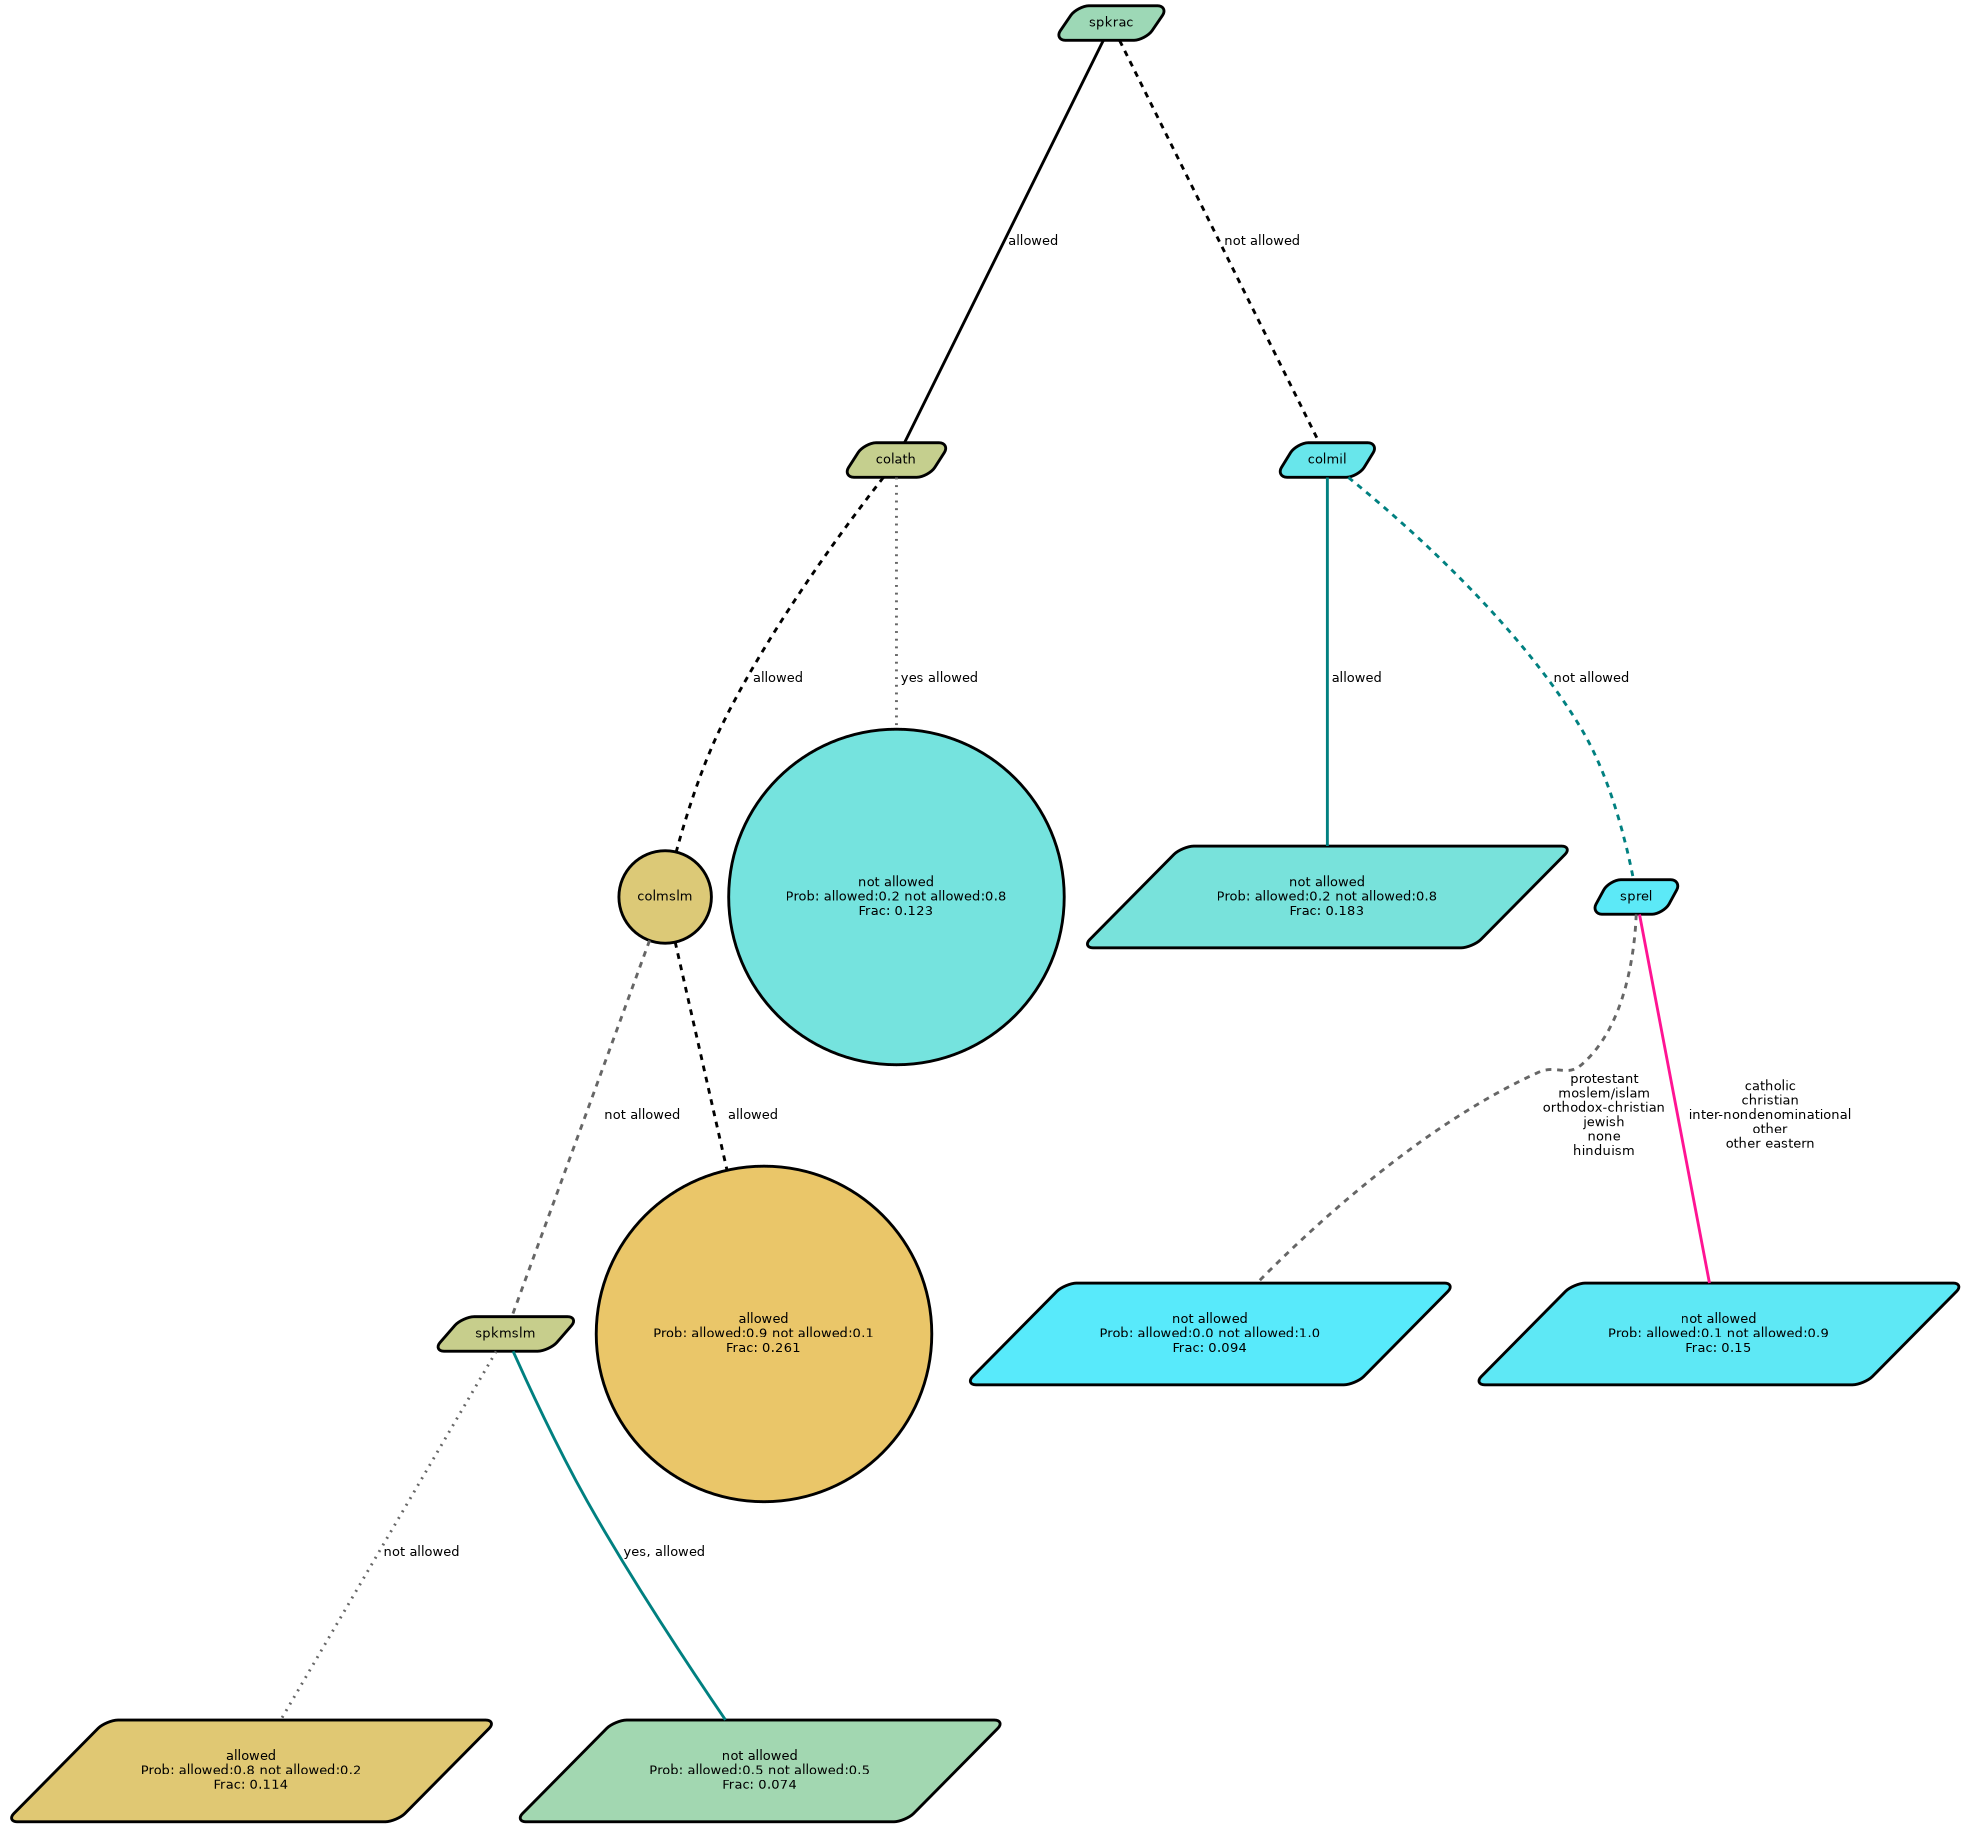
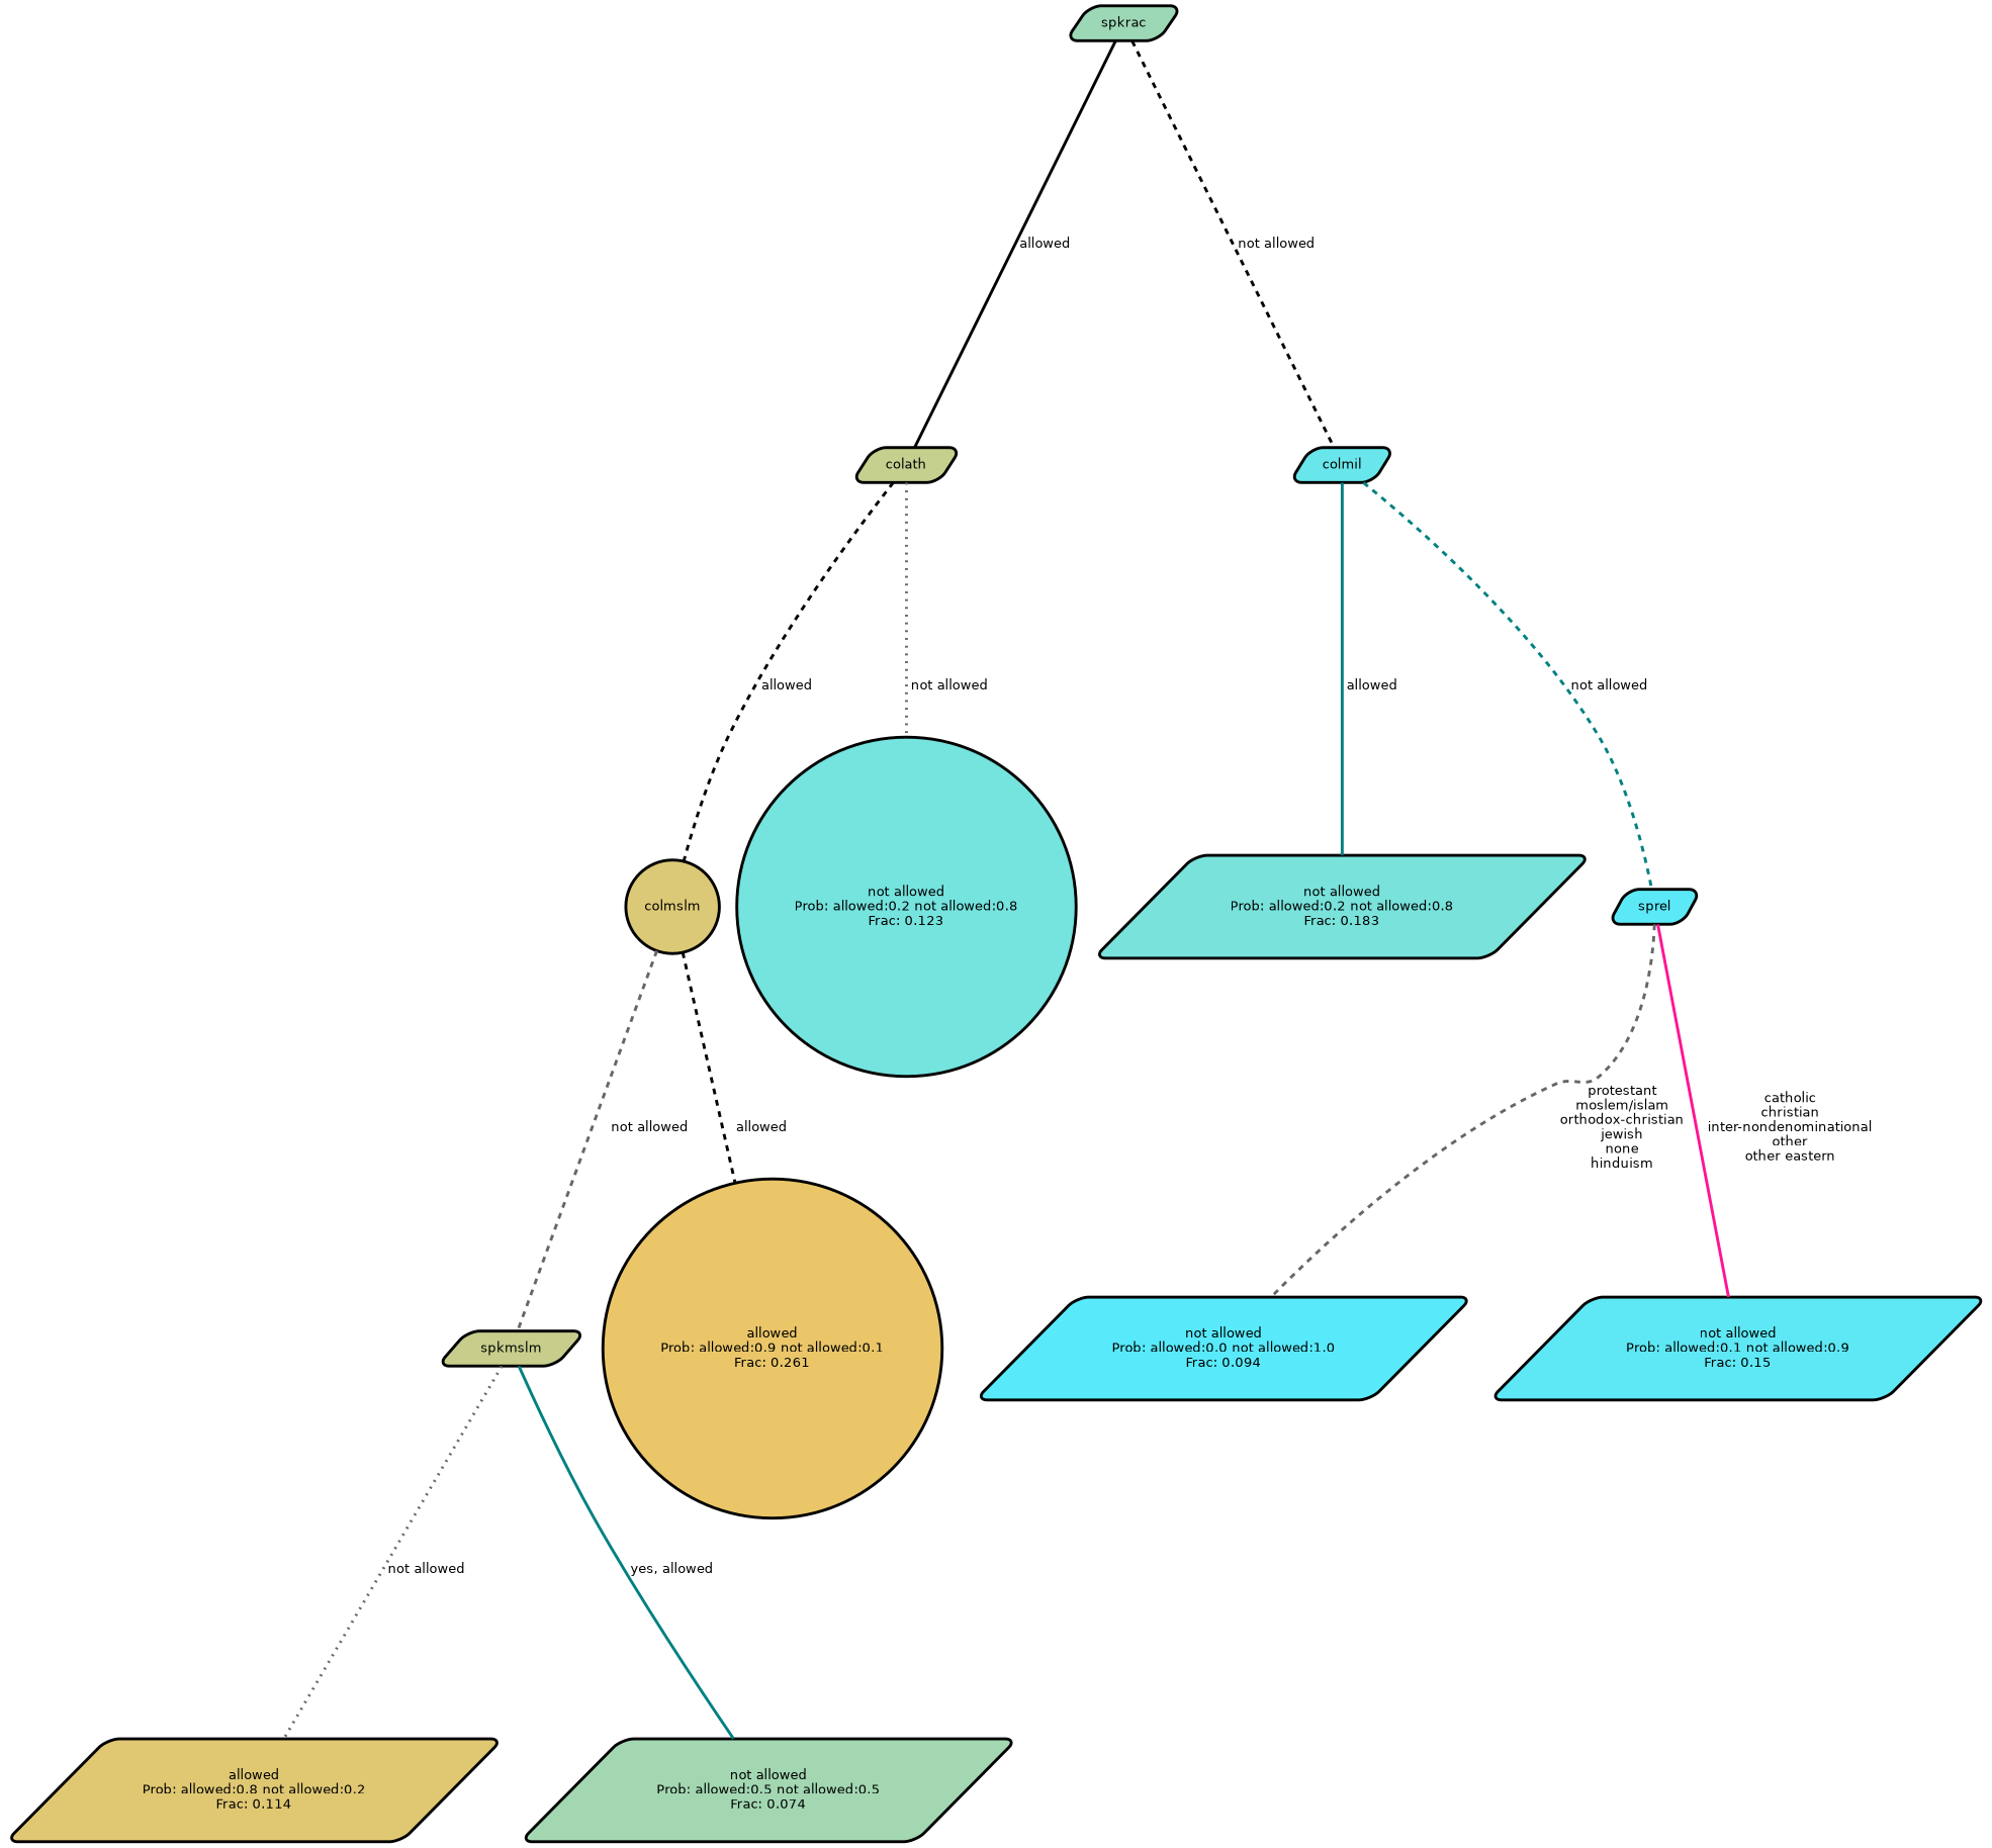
  graph {
    ranksep="0 equally"
    splines=straight
    node [color=black fontcolor=black fontname=helvetica penwidth=3 shape=parallelogram style="filled, rounded"]
    edge [color=gray40 fontname=helvetica penwidth=3 style=dashed]
    n1 [fillcolor="#e0c873" label="allowed\nProb: allowed:0.8 not allowed:0.2\nFrac: 0.114"]
    n2 [fillcolor="#c7ce8c" label=spkmslm]
    n3 [fillcolor="#a2d7b1" label="not allowed\nProb: allowed:0.5 not allowed:0.5\nFrac: 0.074"]
    n4 [fillcolor="#dcc977" label=colmslm shape=circle]
    n5 [fillcolor="#eac669" label="allowed\nProb: allowed:0.9 not allowed:0.1\nFrac: 0.261" shape=circle]
    n6 [fillcolor="#c5cf8e" label=colath]
    n7 [fillcolor="#75e3de" label="not allowed\nProb: allowed:0.2 not allowed:0.8\nFrac: 0.123" shape=circle]
    n8 [fillcolor="#9dd8b6" label=spkrac]
    n9 [fillcolor="#68e6eb" label=colmil]
    n10 [fillcolor="#78e2db" label="not allowed\nProb: allowed:0.2 not allowed:0.8\nFrac: 0.183"]
    n11 [fillcolor="#5ce9f7" label=sprel]
    n12 [fillcolor="#58eafb" label="not allowed\nProb: allowed:0.0 not allowed:1.0\nFrac: 0.094"]
    n13 [fillcolor="#5ee8f5" label="not allowed\nProb: allowed:0.1 not allowed:0.9\nFrac: 0.15"]
    subgraph sub_1 {
      rank=same
    }
    n2 -- n1 [label=" not allowed" style=dotted]
    n2 -- n3 [color=teal label=" yes, allowed" style=solid]
    n4 -- n2 [label=" not allowed"]
    n4 -- n5 [color=black label=" allowed"]
    n6 -- n4 [color=black label=" allowed"]
-   n6 -- n7 [label=" yes allowed" style=dotted]
+   n6 -- n7 [label=" not allowed" style=dotted]
    n8 -- n6 [color=black label=" allowed" style=solid]
    n8 -- n9 [color=black label=" not allowed"]
    n9 -- n10 [color=teal label=" allowed" style=solid]
    n9 -- n11 [color=teal label=" not allowed"]
    n11 -- n12 [label=" protestant\n moslem/islam\n orthodox-christian\n jewish\n none\n hinduism"]
    n11 -- n13 [color=deeppink label=" catholic\n christian\n inter-nondenominational\n other\n other eastern" style=solid]
  }
